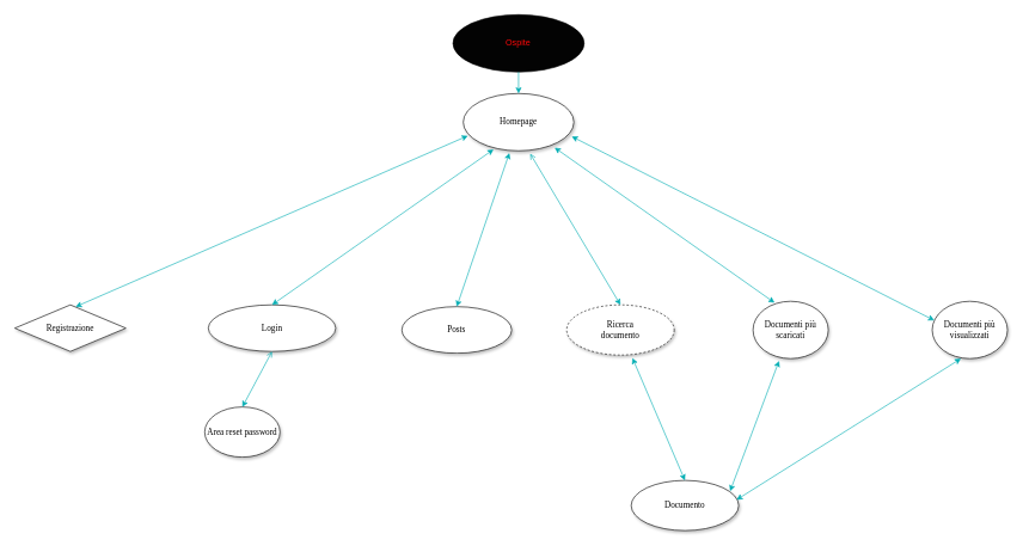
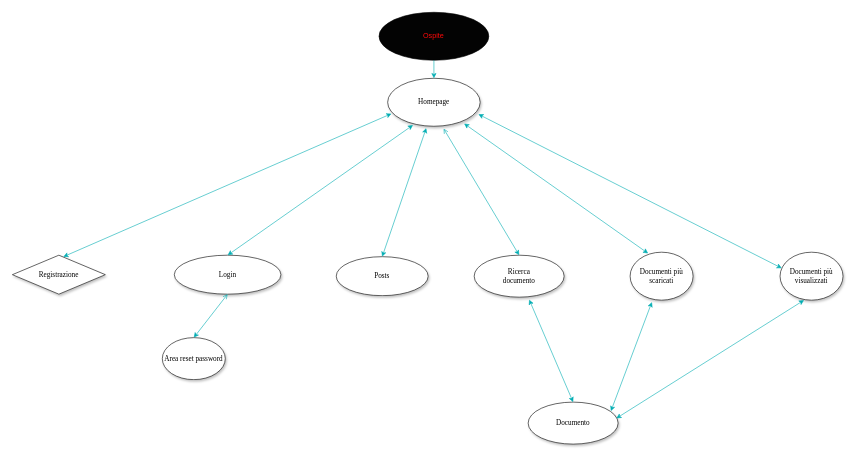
  <mxCell id="0" />
  <mxCell id="1" parent="0" />
  <mxCell id="2" value="Homepage" style="ellipse;whiteSpace=wrap;html=1;rounded=0;shadow=1;comic=0;labelBackgroundColor=none;strokeWidth=1;fontFamily=Verdana;fontSize=12;align=center;" vertex="1" parent="1"><mxGeometry x="645.74" y="130" width="154.25" height="80" as="geometry" /></mxCell>
  <mxCell id="3" value="Posts" style="ellipse;whiteSpace=wrap;html=1;rounded=0;shadow=1;comic=0;labelBackgroundColor=none;strokeWidth=1;fontFamily=Verdana;fontSize=12;align=center;" vertex="1" parent="1"><mxGeometry x="560" y="427.5" width="153.24" height="65" as="geometry" /></mxCell>
  <mxCell id="4" value="Login" style="ellipse;whiteSpace=wrap;html=1;rounded=0;shadow=1;comic=0;labelBackgroundColor=none;strokeWidth=1;fontFamily=Verdana;fontSize=12;align=center;" vertex="1" parent="1"><mxGeometry x="290" y="425" width="177.76" height="65" as="geometry" /></mxCell>
  <mxCell id="5" value="Ospite" style="ellipse;whiteSpace=wrap;html=1;gradientColor=none;fillColor=#030303;fontColor=#FF0808;" vertex="1" parent="1"><mxGeometry x="631.37" y="20" width="183" height="80" as="geometry" /></mxCell>
  <mxCell id="6" value="" style="endArrow=classic;startArrow=classic;html=1;rounded=0;shadow=0;strokeColor=#00ADB3;sourcePerimeterSpacing=5;targetPerimeterSpacing=5;jumpStyle=gap;exitX=0.5;exitY=0;exitDx=0;exitDy=0;entryX=0.274;entryY=0.975;entryDx=0;entryDy=0;entryPerimeter=0;" edge="1" parent="1" source="4" target="2"><mxGeometry width="50" height="50" relative="1" as="geometry"><mxPoint x="673" y="730" as="sourcePoint" /><mxPoint x="710" y="260" as="targetPoint" /></mxGeometry></mxCell>
  <mxCell id="7" value="" style="endArrow=classic;startArrow=classic;html=1;rounded=0;shadow=0;strokeColor=#00ADB3;sourcePerimeterSpacing=5;targetPerimeterSpacing=5;jumpStyle=gap;exitX=0.5;exitY=0;exitDx=0;exitDy=0;entryX=0.417;entryY=1.038;entryDx=0;entryDy=0;entryPerimeter=0;" edge="1" parent="1" source="3" target="2"><mxGeometry width="50" height="50" relative="1" as="geometry"><mxPoint x="358" y="565" as="sourcePoint" /><mxPoint x="700" y="260" as="targetPoint" /></mxGeometry></mxCell>
- <mxCell id="8" value="Ricerca&lt;br&gt;documento" style="ellipse;whiteSpace=wrap;html=1;rounded=0;shadow=1;comic=0;labelBackgroundColor=none;strokeWidth=1;fontFamily=Verdana;fontSize=12;align=center;dashed=1;" vertex="1" parent="1"><mxGeometry x="790" y="425" width="150" height="70" as="geometry" /></mxCell>
+ <mxCell id="8" value="Ricerca&lt;br&gt;documento" style="ellipse;whiteSpace=wrap;html=1;rounded=0;shadow=1;comic=0;labelBackgroundColor=none;strokeWidth=1;fontFamily=Verdana;fontSize=12;align=center;" vertex="1" parent="1"><mxGeometry x="790" y="425" width="150" height="70" as="geometry" /></mxCell>
  <mxCell id="9" value="" style="endArrow=open;startArrow=classic;html=1;rounded=0;shadow=0;strokeColor=#00ADB3;sourcePerimeterSpacing=5;targetPerimeterSpacing=5;jumpStyle=gap;exitX=0.5;exitY=0;exitDx=0;exitDy=0;entryX=0.605;entryY=1.05;entryDx=0;entryDy=0;entryPerimeter=0;" edge="1" parent="1" source="8" target="2"><mxGeometry width="50" height="50" relative="1" as="geometry"><mxPoint x="605.5" y="640" as="sourcePoint" /><mxPoint x="713.756" y="468.307" as="targetPoint" /></mxGeometry></mxCell>
  <mxCell id="10" value="" style="endArrow=classic;html=1;rounded=0;shadow=0;strokeColor=#00ADB3;fontColor=#FF0808;sourcePerimeterSpacing=5;targetPerimeterSpacing=5;jumpStyle=gap;entryX=0.5;entryY=0;entryDx=0;entryDy=0;exitX=0.5;exitY=1;exitDx=0;exitDy=0;" edge="1" parent="1" source="5" target="2"><mxGeometry width="50" height="50" relative="1" as="geometry"><mxPoint x="250" y="230" as="sourcePoint" /><mxPoint x="320" y="200" as="targetPoint" /></mxGeometry></mxCell>
- <mxCell id="11" value="Area reset password" style="ellipse;whiteSpace=wrap;html=1;rounded=0;shadow=1;comic=0;labelBackgroundColor=none;strokeWidth=1;fontFamily=Verdana;fontSize=12;align=center;" vertex="1" parent="1"><mxGeometry x="285" y="567.5" width="105" height="70" as="geometry" /></mxCell>
+ <mxCell id="11" value="Area reset password" style="ellipse;whiteSpace=wrap;html=1;rounded=0;shadow=1;comic=0;labelBackgroundColor=none;strokeWidth=1;fontFamily=Verdana;fontSize=12;align=center;" vertex="1" parent="1"><mxGeometry x="270" y="562.5" width="105" height="70" as="geometry" /></mxCell>
  <mxCell id="12" value="" style="endArrow=open;startArrow=classic;html=1;rounded=0;shadow=0;strokeColor=#00ADB3;sourcePerimeterSpacing=5;targetPerimeterSpacing=5;jumpStyle=gap;entryX=0.5;entryY=1;entryDx=0;entryDy=0;exitX=0.5;exitY=0;exitDx=0;exitDy=0;" edge="1" parent="1" source="11" target="4"><mxGeometry width="50" height="50" relative="1" as="geometry"><mxPoint x="290" y="620" as="sourcePoint" /><mxPoint x="592.13" y="505" as="targetPoint" /></mxGeometry></mxCell>
  <mxCell id="13" value="Registrazione" style="rhombus;whiteSpace=wrap;html=1;shadow=1;comic=0;labelBackgroundColor=none;strokeWidth=1;fontFamily=Verdana;fontSize=12;align=center;" vertex="1" parent="1"><mxGeometry x="20" y="425" width="155" height="65" as="geometry" /></mxCell>
  <mxCell id="14" value="" style="endArrow=classic;startArrow=classic;html=1;rounded=0;shadow=0;strokeColor=#00ADB3;sourcePerimeterSpacing=5;targetPerimeterSpacing=5;jumpStyle=gap;exitX=0.548;exitY=0.04;exitDx=0;exitDy=0;exitPerimeter=0;entryX=0.041;entryY=0.738;entryDx=0;entryDy=0;entryPerimeter=0;" edge="1" parent="1" source="13" target="2"><mxGeometry width="50" height="50" relative="1" as="geometry"><mxPoint x="457.5" y="560" as="sourcePoint" /><mxPoint x="582.14" y="440" as="targetPoint" /></mxGeometry></mxCell>
  <mxCell id="15" value="Documenti più scaricati" style="ellipse;whiteSpace=wrap;html=1;rounded=0;shadow=1;comic=0;labelBackgroundColor=none;strokeWidth=1;fontFamily=Verdana;fontSize=12;align=center;" vertex="1" parent="1"><mxGeometry x="1050" y="420" width="105" height="80" as="geometry" /></mxCell>
  <mxCell id="16" value="" style="endArrow=classic;startArrow=classic;html=1;rounded=0;shadow=0;strokeColor=#00ADB3;sourcePerimeterSpacing=5;targetPerimeterSpacing=5;jumpStyle=gap;exitX=0.286;exitY=0.025;exitDx=0;exitDy=0;exitPerimeter=0;" edge="1" parent="1" source="15" target="2"><mxGeometry width="50" height="50" relative="1" as="geometry"><mxPoint x="980" y="740" as="sourcePoint" /><mxPoint x="737.007" y="447.04" as="targetPoint" /></mxGeometry></mxCell>
  <mxCell id="17" value="Documenti più visualizzati" style="ellipse;whiteSpace=wrap;html=1;rounded=0;shadow=1;comic=0;labelBackgroundColor=none;strokeWidth=1;fontFamily=Verdana;fontSize=12;align=center;" vertex="1" parent="1"><mxGeometry x="1300" y="420" width="105" height="80" as="geometry" /></mxCell>
  <mxCell id="18" value="" style="endArrow=classic;startArrow=classic;html=1;rounded=0;shadow=0;strokeColor=#00ADB3;sourcePerimeterSpacing=5;targetPerimeterSpacing=5;jumpStyle=gap;exitX=0.027;exitY=0.333;exitDx=0;exitDy=0;exitPerimeter=0;entryX=0.981;entryY=0.75;entryDx=0;entryDy=0;entryPerimeter=0;" edge="1" parent="1" source="17" target="2"><mxGeometry width="50" height="50" relative="1" as="geometry"><mxPoint x="1021.507" y="631.716" as="sourcePoint" /><mxPoint x="736.29" y="455.611" as="targetPoint" /></mxGeometry></mxCell>
  <mxCell id="19" value="Documento" style="ellipse;whiteSpace=wrap;html=1;rounded=0;shadow=1;comic=0;labelBackgroundColor=none;strokeWidth=1;fontFamily=Verdana;fontSize=12;align=center;" vertex="1" parent="1"><mxGeometry x="880" y="670" width="150" height="70" as="geometry" /></mxCell>
  <mxCell id="20" value="" style="endArrow=classic;startArrow=classic;html=1;rounded=0;shadow=0;strokeColor=#00ADB3;sourcePerimeterSpacing=5;targetPerimeterSpacing=5;jumpStyle=gap;exitX=0.5;exitY=0;exitDx=0;exitDy=0;" edge="1" parent="1" source="19" target="8"><mxGeometry width="50" height="50" relative="1" as="geometry"><mxPoint x="845" y="560" as="sourcePoint" /><mxPoint x="749.071" y="264" as="targetPoint" /></mxGeometry></mxCell>
  <mxCell id="21" value="" style="endArrow=classic;startArrow=classic;html=1;rounded=0;shadow=0;strokeColor=#00ADB3;sourcePerimeterSpacing=5;targetPerimeterSpacing=5;jumpStyle=gap;exitX=0.92;exitY=0.214;exitDx=0;exitDy=0;exitPerimeter=0;" edge="1" parent="1" source="19" target="15"><mxGeometry width="50" height="50" relative="1" as="geometry"><mxPoint x="845" y="720" as="sourcePoint" /><mxPoint x="845" y="635" as="targetPoint" /></mxGeometry></mxCell>
  <mxCell id="22" value="" style="endArrow=classic;startArrow=classic;html=1;rounded=0;shadow=0;strokeColor=#00ADB3;sourcePerimeterSpacing=5;targetPerimeterSpacing=5;jumpStyle=gap;exitX=0.98;exitY=0.386;exitDx=0;exitDy=0;exitPerimeter=0;entryX=0.381;entryY=1;entryDx=0;entryDy=0;entryPerimeter=0;" edge="1" parent="1" source="19" target="17"><mxGeometry width="50" height="50" relative="1" as="geometry"><mxPoint x="970" y="710" as="sourcePoint" /><mxPoint x="1350" y="460" as="targetPoint" /></mxGeometry></mxCell>
